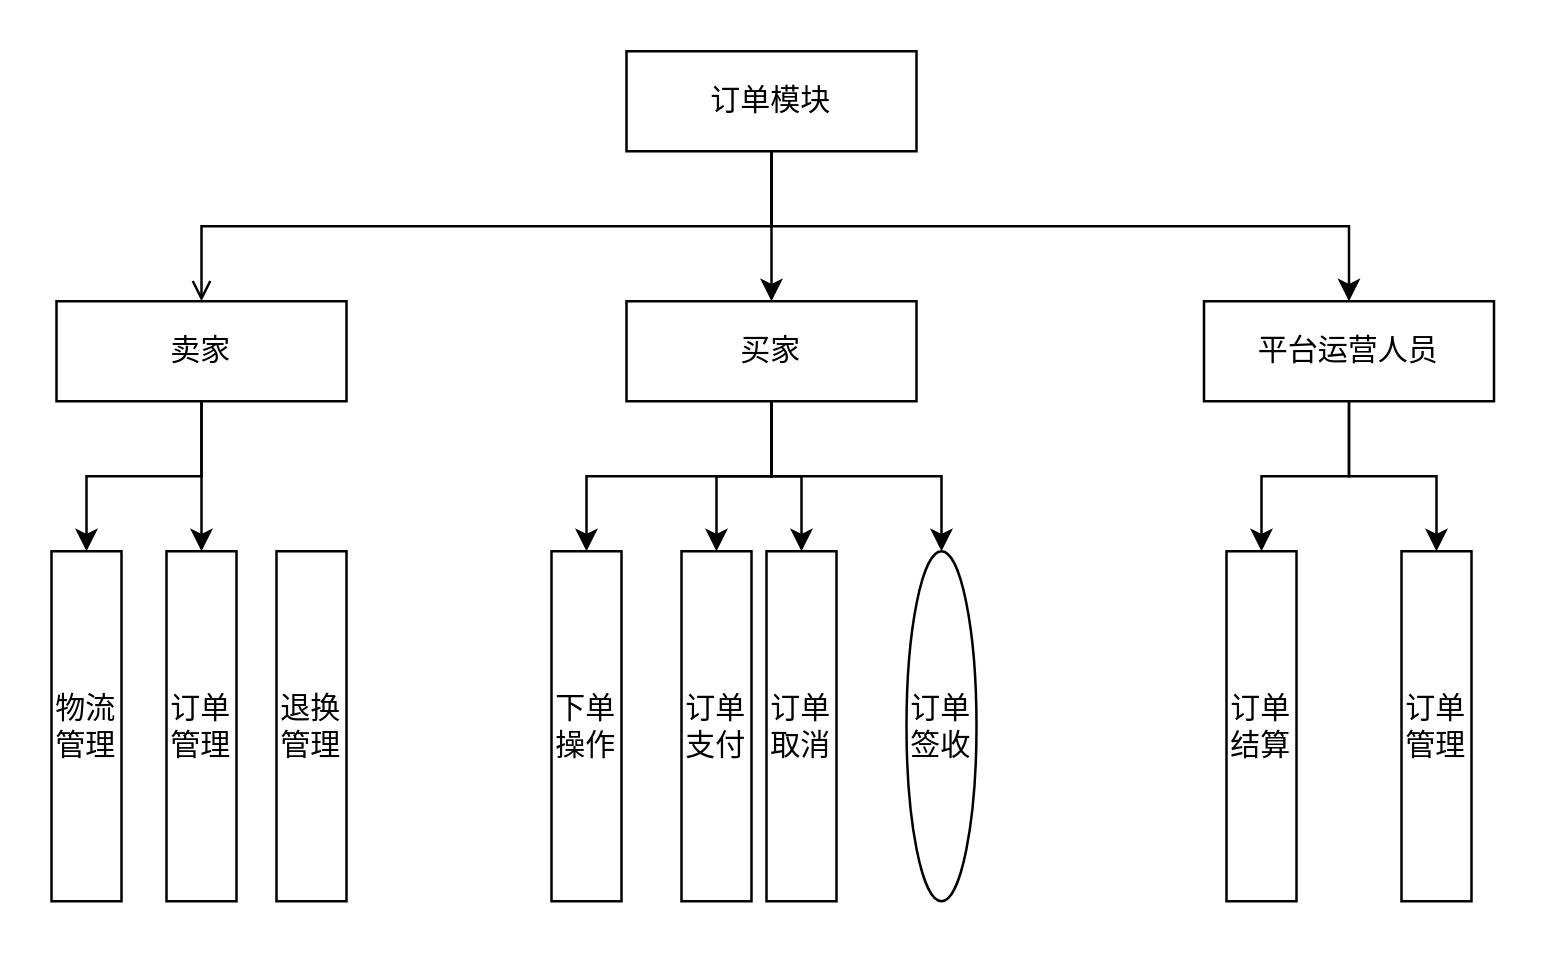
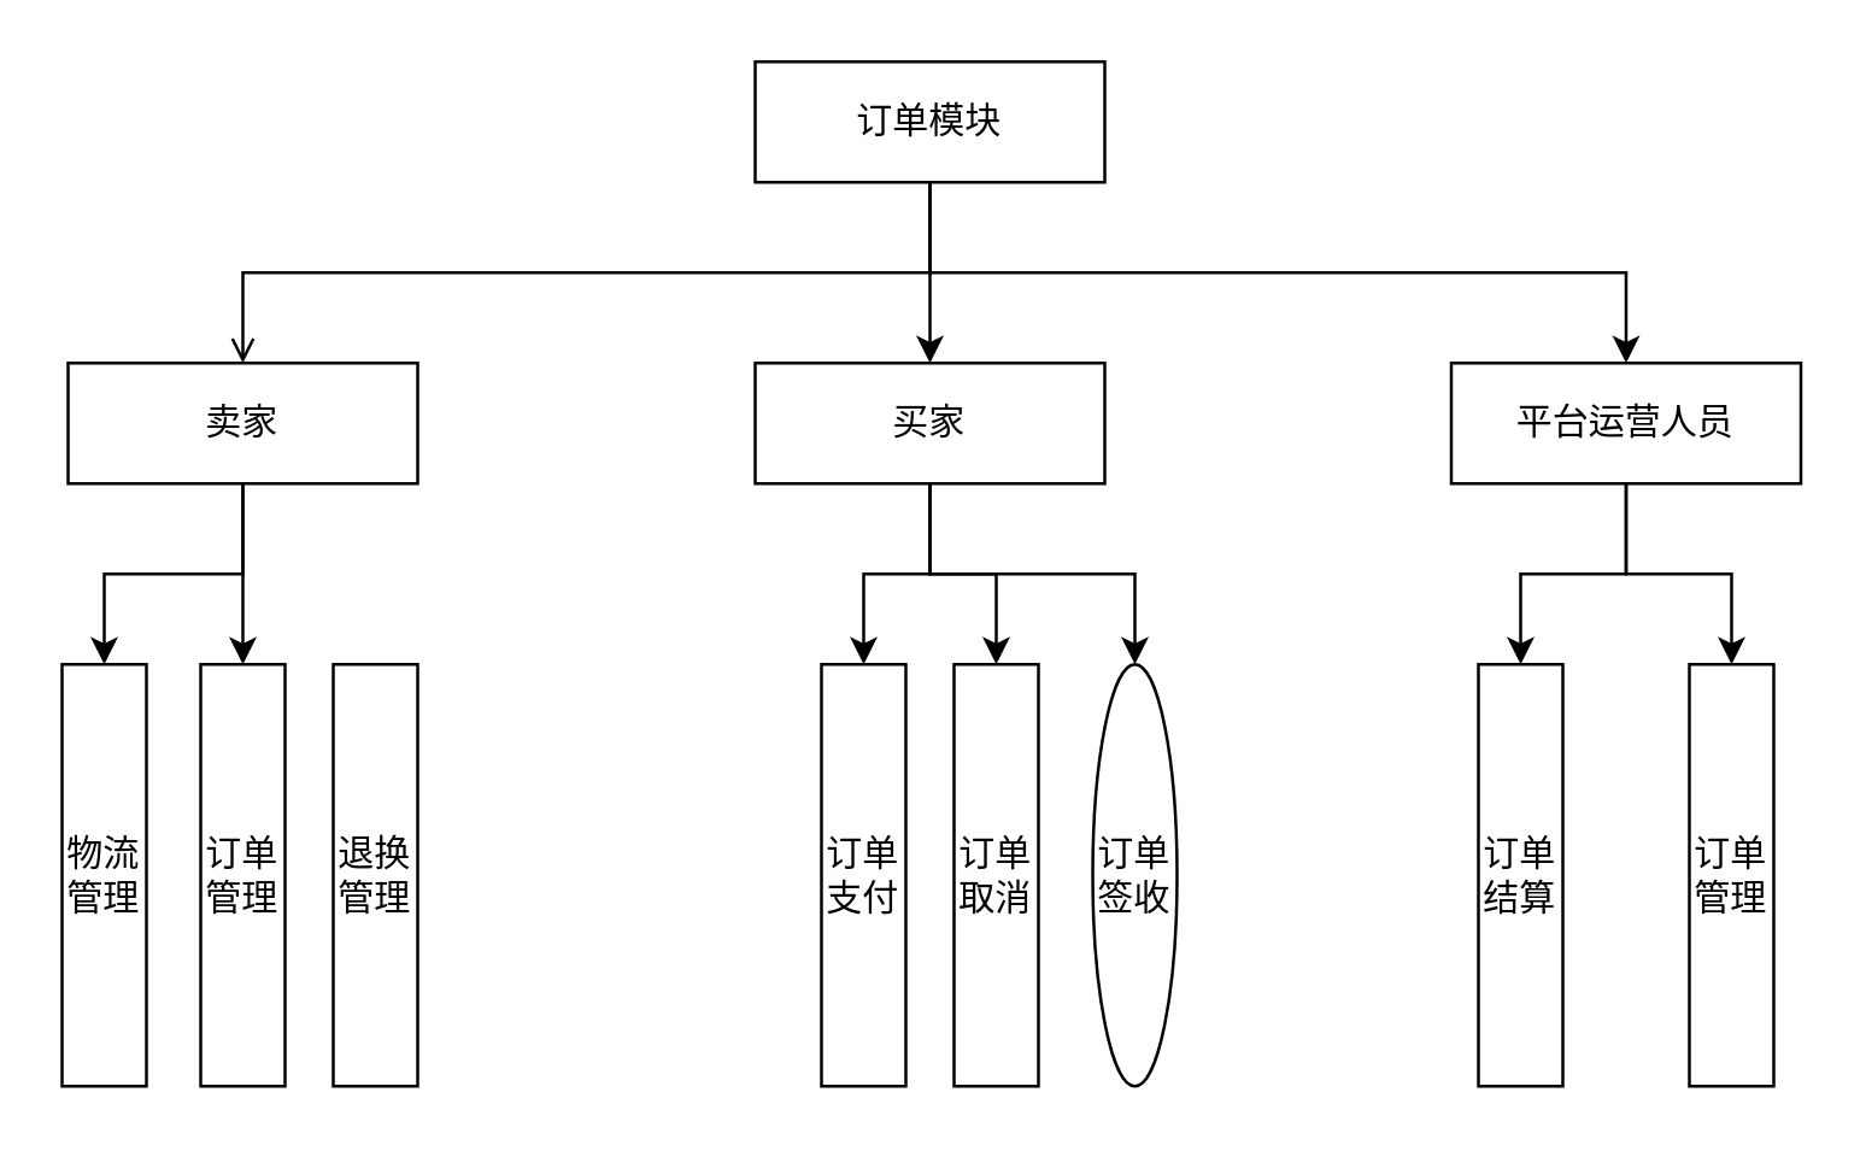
  <mxCell id="0" />
  <mxCell id="1" parent="0" />
  <mxCell id="2" style="edgeStyle=orthogonalEdgeStyle;rounded=0;orthogonalLoop=1;jettySize=auto;html=1;exitX=0.5;exitY=1;exitDx=0;exitDy=0;" parent="1" source="5" target="13" edge="1"><mxGeometry relative="1" as="geometry" /></mxCell>
  <mxCell id="3" style="edgeStyle=orthogonalEdgeStyle;rounded=0;orthogonalLoop=1;jettySize=auto;html=1;exitX=0.5;exitY=1;exitDx=0;exitDy=0;endArrow=open;" parent="1" source="5" target="8" edge="1"><mxGeometry relative="1" as="geometry" /></mxCell>
  <mxCell id="4" style="edgeStyle=orthogonalEdgeStyle;rounded=0;orthogonalLoop=1;jettySize=auto;html=1;exitX=0.5;exitY=1;exitDx=0;exitDy=0;" parent="1" source="5" target="16" edge="1"><mxGeometry relative="1" as="geometry" /></mxCell>
  <mxCell id="5" value="订单模块" style="rounded=0;whiteSpace=wrap;html=1;" parent="1" vertex="1"><mxGeometry x="250" y="20" width="116" height="40" as="geometry" /></mxCell>
  <mxCell id="6" style="edgeStyle=orthogonalEdgeStyle;rounded=0;orthogonalLoop=1;jettySize=auto;html=1;exitX=0.5;exitY=1;exitDx=0;exitDy=0;entryX=0.5;entryY=0;entryDx=0;entryDy=0;" parent="1" source="8" target="18" edge="1"><mxGeometry relative="1" as="geometry" /></mxCell>
  <mxCell id="7" style="edgeStyle=orthogonalEdgeStyle;rounded=0;orthogonalLoop=1;jettySize=auto;html=1;exitX=0.5;exitY=1;exitDx=0;exitDy=0;" parent="1" source="8" target="17" edge="1"><mxGeometry relative="1" as="geometry" /></mxCell>
  <mxCell id="8" value="卖家" style="rounded=0;whiteSpace=wrap;html=1;" parent="1" vertex="1"><mxGeometry x="22" y="120" width="116" height="40" as="geometry" /></mxCell>
  <mxCell id="9" style="edgeStyle=orthogonalEdgeStyle;rounded=0;orthogonalLoop=1;jettySize=auto;html=1;exitX=0.5;exitY=1;exitDx=0;exitDy=0;entryX=0.5;entryY=0;entryDx=0;entryDy=0;" parent="1" source="13" target="23" edge="1"><mxGeometry relative="1" as="geometry" /></mxCell>
  <mxCell id="10" style="edgeStyle=orthogonalEdgeStyle;rounded=0;orthogonalLoop=1;jettySize=auto;html=1;exitX=0.5;exitY=1;exitDx=0;exitDy=0;entryX=0.5;entryY=0;entryDx=0;entryDy=0;" parent="1" source="13" target="22" edge="1"><mxGeometry relative="1" as="geometry" /></mxCell>
  <mxCell id="11" style="edgeStyle=orthogonalEdgeStyle;rounded=0;orthogonalLoop=1;jettySize=auto;html=1;exitX=0.5;exitY=1;exitDx=0;exitDy=0;" parent="1" source="13" target="21" edge="1"><mxGeometry relative="1" as="geometry" /></mxCell>
- <mxCell id="12" style="edgeStyle=orthogonalEdgeStyle;rounded=0;orthogonalLoop=1;jettySize=auto;html=1;exitX=0.5;exitY=1;exitDx=0;exitDy=0;entryX=0.5;entryY=0;entryDx=0;entryDy=0;" parent="1" source="13" target="20" edge="1"><mxGeometry relative="1" as="geometry" /></mxCell>
  <mxCell id="13" value="买家" style="rounded=0;whiteSpace=wrap;html=1;" parent="1" vertex="1"><mxGeometry x="250" y="120" width="116" height="40" as="geometry" /></mxCell>
  <mxCell id="14" style="edgeStyle=orthogonalEdgeStyle;rounded=0;orthogonalLoop=1;jettySize=auto;html=1;exitX=0.5;exitY=1;exitDx=0;exitDy=0;" parent="1" source="16" target="24" edge="1"><mxGeometry relative="1" as="geometry" /></mxCell>
  <mxCell id="15" style="edgeStyle=orthogonalEdgeStyle;rounded=0;orthogonalLoop=1;jettySize=auto;html=1;exitX=0.5;exitY=1;exitDx=0;exitDy=0;entryX=0.5;entryY=0;entryDx=0;entryDy=0;" parent="1" source="16" target="25" edge="1"><mxGeometry relative="1" as="geometry" /></mxCell>
  <mxCell id="16" value="平台运营人员" style="rounded=0;whiteSpace=wrap;html=1;" parent="1" vertex="1"><mxGeometry x="481" y="120" width="116" height="40" as="geometry" /></mxCell>
  <mxCell id="17" value="物流管理" style="rounded=0;whiteSpace=wrap;html=1;align=center;" parent="1" vertex="1"><mxGeometry x="20" y="220" width="28" height="140" as="geometry" /></mxCell>
  <mxCell id="18" value="订单管理" style="rounded=0;whiteSpace=wrap;html=1;align=center;horizontal=1;verticalAlign=middle;" parent="1" vertex="1"><mxGeometry x="66" y="220" width="28" height="140" as="geometry" /></mxCell>
  <mxCell id="19" value="退换管理" style="rounded=0;whiteSpace=wrap;html=1;align=center;labelPosition=center;verticalLabelPosition=middle;verticalAlign=middle;horizontal=1;" parent="1" vertex="1"><mxGeometry x="110" y="220" width="28" height="140" as="geometry" /></mxCell>
- <mxCell id="20" value="下单操作" style="rounded=0;whiteSpace=wrap;html=1;align=center;horizontal=1;verticalAlign=middle;" parent="1" vertex="1"><mxGeometry x="220" y="220" width="28" height="140" as="geometry" /></mxCell>
  <mxCell id="21" value="订单支付" style="rounded=0;whiteSpace=wrap;html=1;align=center;labelPosition=center;verticalLabelPosition=middle;verticalAlign=middle;horizontal=1;" parent="1" vertex="1"><mxGeometry x="272" y="220" width="28" height="140" as="geometry" /></mxCell>
- <mxCell id="22" value="订单取消" style="rounded=0;whiteSpace=wrap;html=1;align=center;labelPosition=center;verticalLabelPosition=middle;verticalAlign=middle;horizontal=1;" parent="1" vertex="1"><mxGeometry x="306" y="220" width="28" height="140" as="geometry" /></mxCell>
+ <mxCell id="22" value="订单取消" style="rounded=0;whiteSpace=wrap;html=1;align=center;labelPosition=center;verticalLabelPosition=middle;verticalAlign=middle;horizontal=1;" parent="1" vertex="1"><mxGeometry x="316" y="220" width="28" height="140" as="geometry" /></mxCell>
  <mxCell id="23" value="订单签收" style="ellipse;whiteSpace=wrap;html=1;align=center;" parent="1" vertex="1"><mxGeometry x="362" y="220" width="28" height="140" as="geometry" /></mxCell>
  <mxCell id="24" value="订单结算" style="rounded=0;whiteSpace=wrap;html=1;align=center;" parent="1" vertex="1"><mxGeometry x="490" y="220" width="28" height="140" as="geometry" /></mxCell>
  <mxCell id="25" value="订单管理" style="rounded=0;whiteSpace=wrap;html=1;align=center;labelPosition=center;verticalLabelPosition=middle;verticalAlign=middle;horizontal=1;" parent="1" vertex="1"><mxGeometry x="560" y="220" width="28" height="140" as="geometry" /></mxCell>
